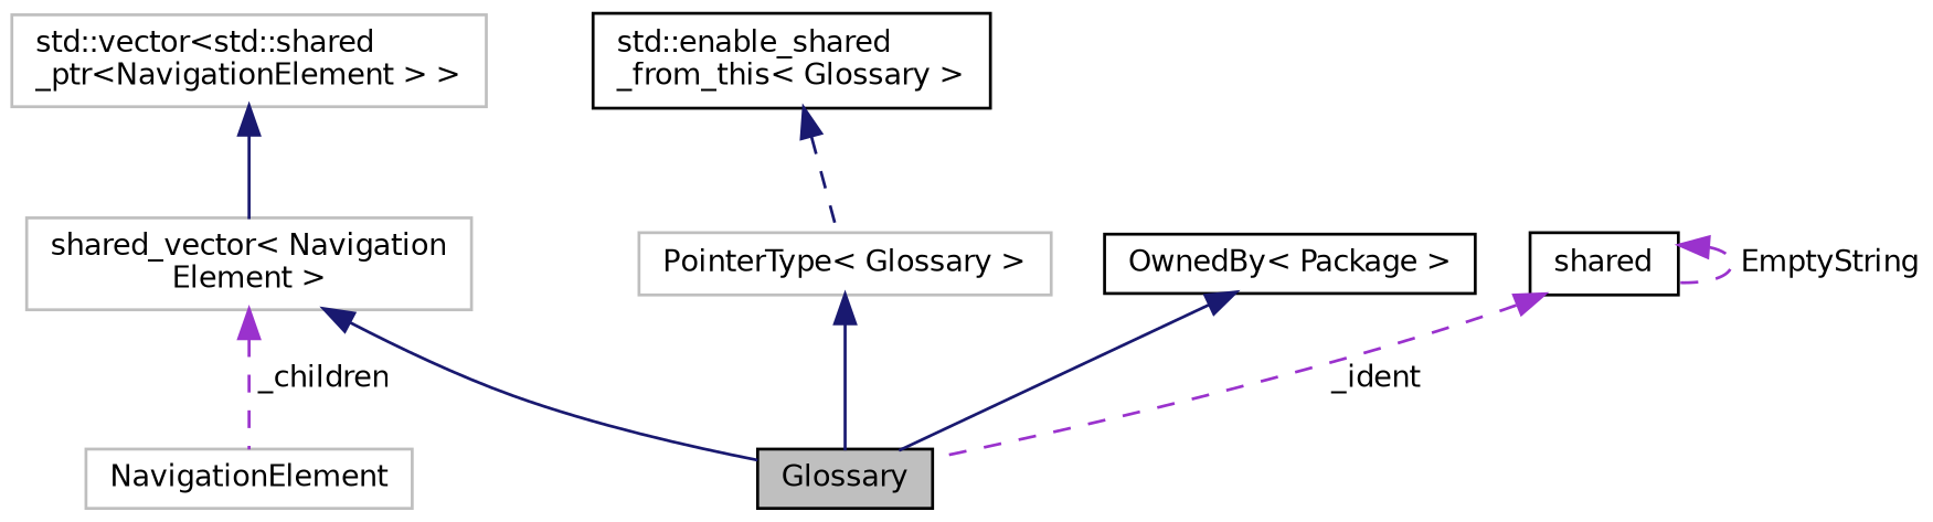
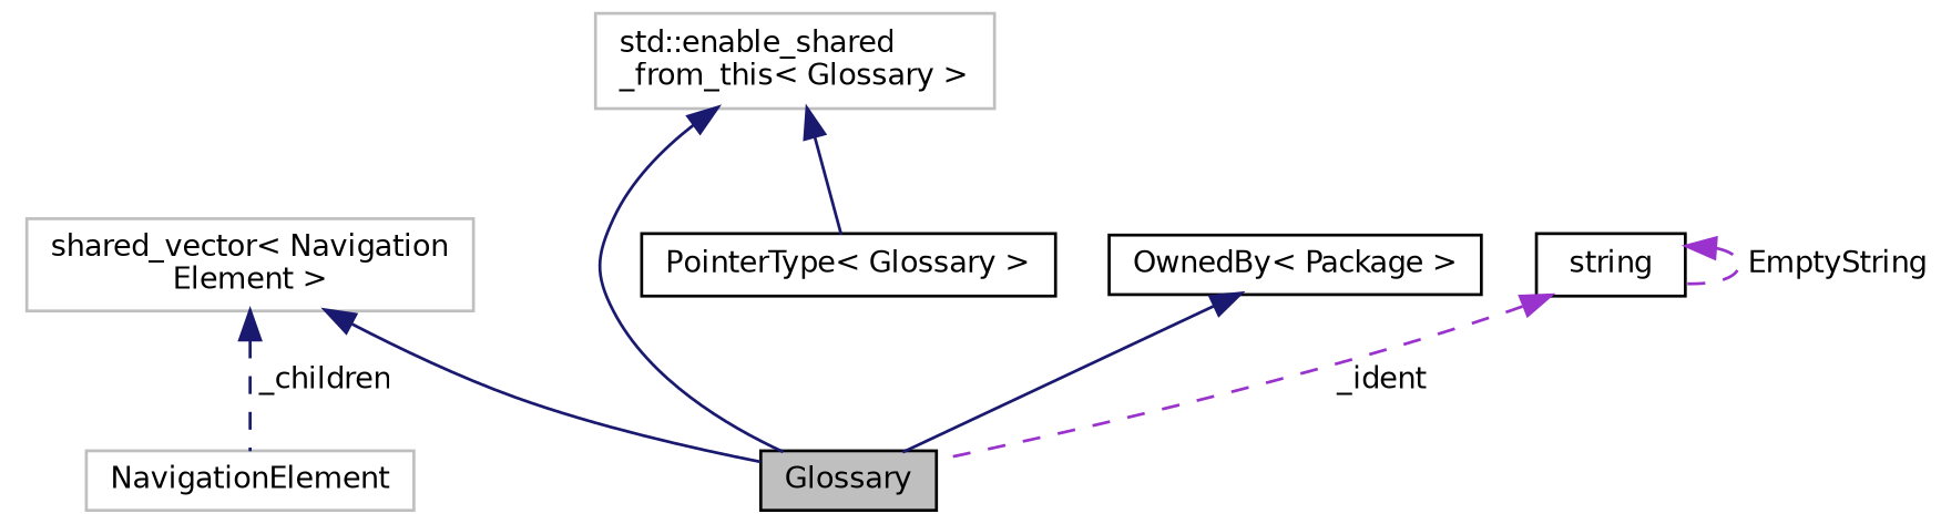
  digraph {
    node [color=black fillcolor=white fontname=Helvetica fontsize=10 shape=record style=filled]
    edge [color=midnightblue dir=back fontname=Helvetica fontsize=10 labelfontname=Helvetica labelfontsize=10 style=solid]
    n1 [fillcolor=grey75 fontcolor=black height=0.2 label=Glossary width=0.4]
    n2 [color=grey75 height=0.2 label=NavigationElement width=0.4]
    n3 [color=grey75 height=0.2 label="shared_vector\< Navigation\lElement \>" width=0.4]
-   n4 [color=grey75 height=0.2 label="std::vector\<std::shared\l_ptr\<NavigationElement \> \>" width=0.4]
-   n5 [color=grey75 height=0.2 label="PointerType\< Glossary \>" width=0.4]
-   n6 [height=0.2 label="std::enable_shared\l_from_this\< Glossary \>" width=0.4]
+   n5 [height=0.2 label="PointerType\< Glossary \>" width=0.4]
+   n6 [color=grey75 height=0.2 label="std::enable_shared\l_from_this\< Glossary \>" width=0.4]
    n7 [height=0.2 label="OwnedBy\< Package \>" width=0.4]
-   n8 [height=0.2 label=shared width=0.4]
+   n8 [height=0.2 label=string width=0.4]
    n3 -> n1
-   n3 -> n2 [color=darkorchid3 label=" _children" style=dashed]
-   n4 -> n3
-   n5 -> n1
-   n6 -> n5 [style=dashed]
+   n3 -> n2 [label=" _children" style=dashed]
+   n6 -> n1
+   n6 -> n5
    n7 -> n1
    n8 -> n1 [color=darkorchid3 label=" _ident" style=dashed]
    n8 -> n8 [color=darkorchid3 label=" EmptyString" style=dashed]
  }
